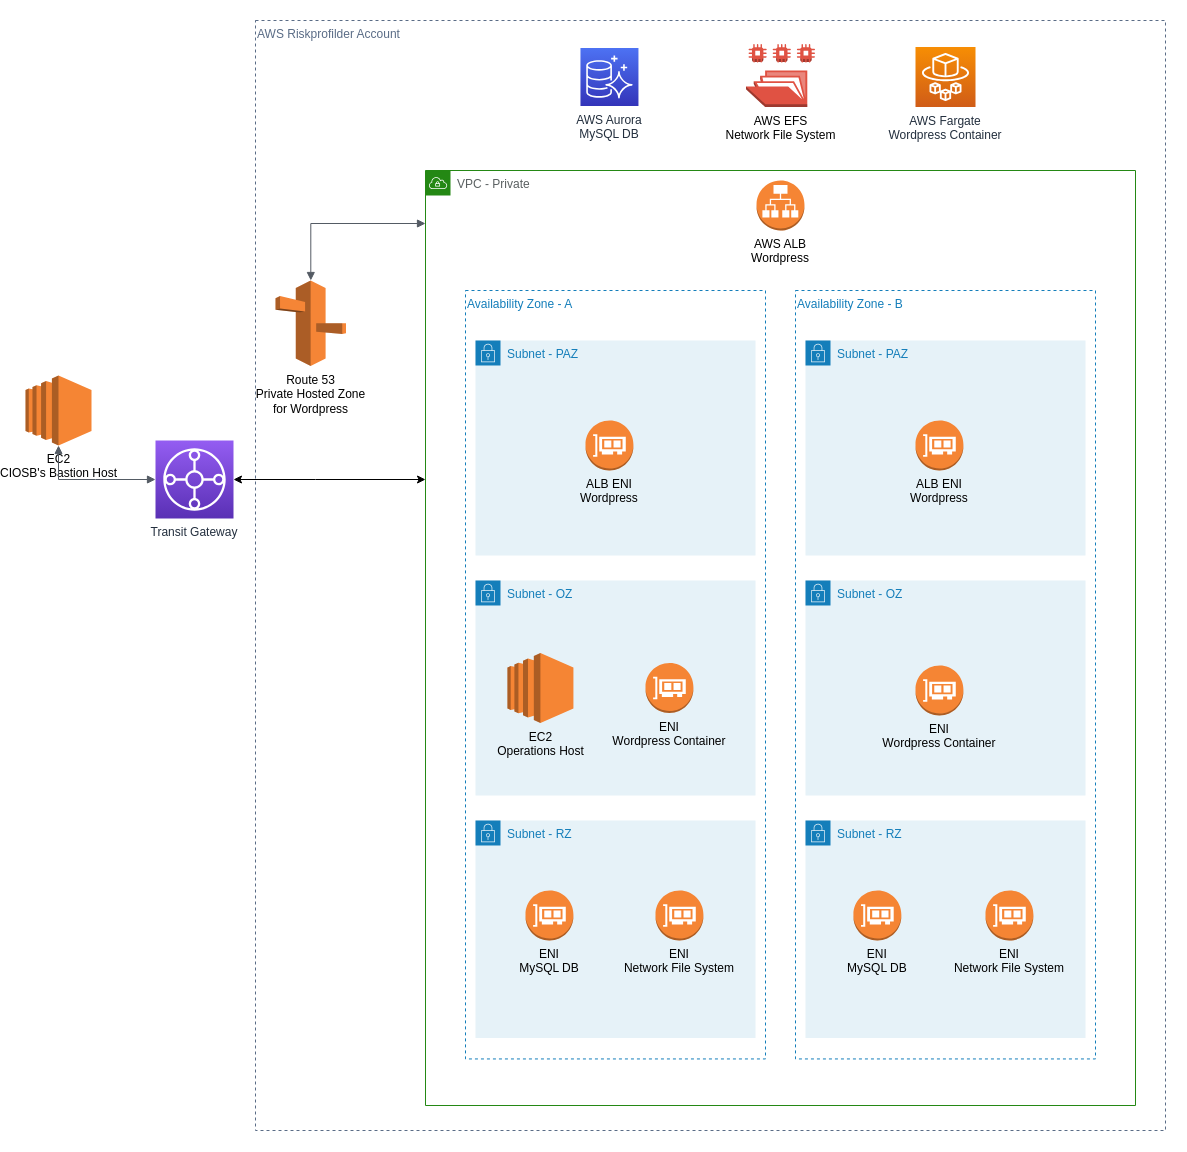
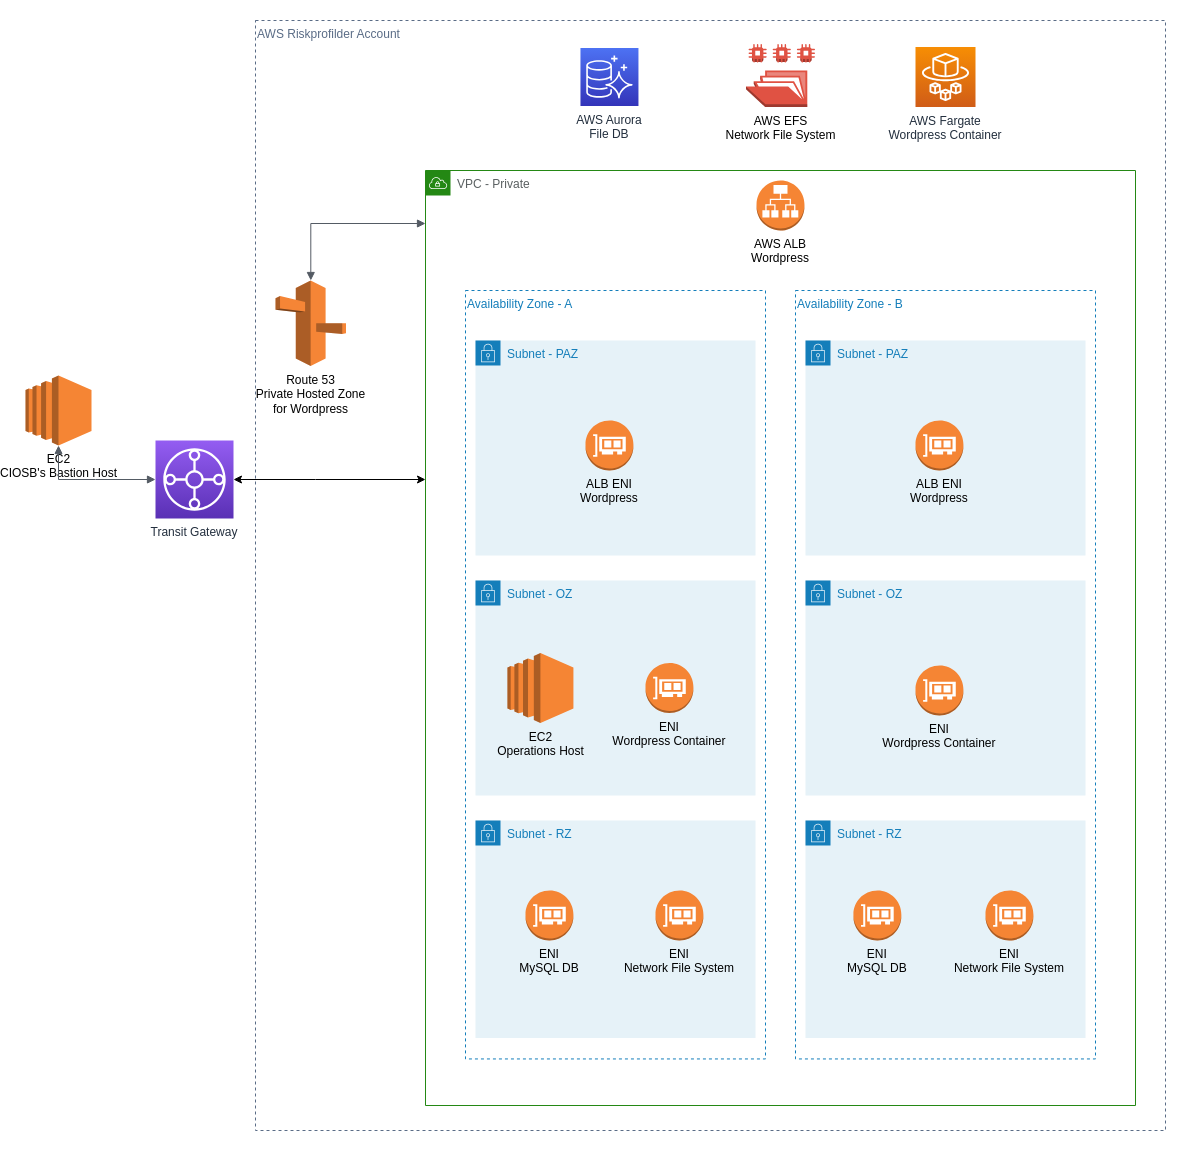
  <mxCell id="0" />
  <mxCell id="1" parent="0" />
  <mxCell id="2" value="AWS Riskprofilder Account" style="fillColor=none;strokeColor=#5A6C86;dashed=1;verticalAlign=top;fontStyle=0;fontColor=#5A6C86;align=left;" parent="1" vertex="1"><mxGeometry x="250" y="20" width="910" height="1110" as="geometry" /></mxCell>
  <mxCell id="3" value="Transit Gateway" style="outlineConnect=0;fontColor=#232F3E;gradientColor=#945DF2;gradientDirection=north;fillColor=#5A30B5;strokeColor=#ffffff;dashed=0;verticalLabelPosition=bottom;verticalAlign=top;align=center;fontSize=12;fontStyle=0;aspect=fixed;shape=mxgraph.aws4.resourceIcon;resIcon=mxgraph.aws4.transit_gateway;" parent="1" vertex="1"><mxGeometry x="150" y="440" width="78" height="78" as="geometry" /></mxCell>
  <mxCell id="4" value="" style="edgeStyle=orthogonalEdgeStyle;rounded=0;orthogonalLoop=1;jettySize=auto;startArrow=classic;startFill=1;" parent="1" source="3" target="6" edge="1"><mxGeometry relative="1" as="geometry"><mxPoint x="310" y="190" as="sourcePoint" /><mxPoint x="980" y="400" as="targetPoint" /><Array as="points"><mxPoint x="310" y="479" /><mxPoint x="310" y="479" /></Array></mxGeometry></mxCell>
  <mxCell id="5" value="AWS Fargate&#10;Wordpress Container" style="points=[[0,0,0],[0.25,0,0],[0.5,0,0],[0.75,0,0],[1,0,0],[0,1,0],[0.25,1,0],[0.5,1,0],[0.75,1,0],[1,1,0],[0,0.25,0],[0,0.5,0],[0,0.75,0],[1,0.25,0],[1,0.5,0],[1,0.75,0]];outlineConnect=0;fontColor=#232F3E;gradientColor=#F78E04;gradientDirection=north;fillColor=#D05C17;strokeColor=#ffffff;dashed=0;verticalLabelPosition=bottom;verticalAlign=top;align=center;fontSize=12;fontStyle=0;aspect=fixed;shape=mxgraph.aws4.resourceIcon;resIcon=mxgraph.aws4.fargate;" parent="1" vertex="1"><mxGeometry x="910" y="46.5" width="60" height="60" as="geometry" /></mxCell>
  <mxCell id="6" value="VPC - Private" style="points=[[0,0],[0.25,0],[0.5,0],[0.75,0],[1,0],[1,0.25],[1,0.5],[1,0.75],[1,1],[0.75,1],[0.5,1],[0.25,1],[0,1],[0,0.75],[0,0.5],[0,0.25]];outlineConnect=0;gradientColor=none;whiteSpace=wrap;fontSize=12;fontStyle=0;shape=mxgraph.aws4.group;grIcon=mxgraph.aws4.group_vpc;strokeColor=#248814;fillColor=none;verticalAlign=top;align=left;spacingLeft=30;dashed=0;fontColor=#5A6061;" parent="1" vertex="1"><mxGeometry x="420" y="170" width="710" height="935" as="geometry" /></mxCell>
  <mxCell id="7" value="Availability Zone - B" style="fillColor=none;strokeColor=#147EBA;dashed=1;verticalAlign=top;fontStyle=0;fontColor=#147EBA;align=left;" parent="1" vertex="1"><mxGeometry x="790" y="290" width="300" height="768.45" as="geometry" /></mxCell>
  <mxCell id="8" value="Availability Zone - A" style="fillColor=none;strokeColor=#147EBA;dashed=1;verticalAlign=top;fontStyle=0;fontColor=#147EBA;align=left;" parent="1" vertex="1"><mxGeometry x="460" y="290" width="300" height="768.45" as="geometry" /></mxCell>
  <mxCell id="9" value="Subnet - RZ" style="points=[[0,0],[0.25,0],[0.5,0],[0.75,0],[1,0],[1,0.25],[1,0.5],[1,0.75],[1,1],[0.75,1],[0.5,1],[0.25,1],[0,1],[0,0.75],[0,0.5],[0,0.25]];outlineConnect=0;gradientColor=none;whiteSpace=wrap;fontSize=12;fontStyle=0;shape=mxgraph.aws4.group;grIcon=mxgraph.aws4.group_security_group;grStroke=0;strokeColor=#147EBA;fillColor=#E6F2F8;verticalAlign=top;align=left;spacingLeft=30;fontColor=#147EBA;dashed=0;" parent="1" vertex="1"><mxGeometry x="470" y="820" width="280" height="217.41" as="geometry" /></mxCell>
  <mxCell id="10" value="Subnet - OZ" style="points=[[0,0],[0.25,0],[0.5,0],[0.75,0],[1,0],[1,0.25],[1,0.5],[1,0.75],[1,1],[0.75,1],[0.5,1],[0.25,1],[0,1],[0,0.75],[0,0.5],[0,0.25]];outlineConnect=0;gradientColor=none;whiteSpace=wrap;fontSize=12;fontStyle=0;shape=mxgraph.aws4.group;grIcon=mxgraph.aws4.group_security_group;grStroke=0;strokeColor=#147EBA;fillColor=#E6F2F8;verticalAlign=top;align=left;spacingLeft=30;fontColor=#147EBA;dashed=0;" parent="1" vertex="1"><mxGeometry x="470" y="580" width="280" height="215" as="geometry" /></mxCell>
  <mxCell id="11" value="Subnet - RZ" style="points=[[0,0],[0.25,0],[0.5,0],[0.75,0],[1,0],[1,0.25],[1,0.5],[1,0.75],[1,1],[0.75,1],[0.5,1],[0.25,1],[0,1],[0,0.75],[0,0.5],[0,0.25]];outlineConnect=0;gradientColor=none;whiteSpace=wrap;fontSize=12;fontStyle=0;shape=mxgraph.aws4.group;grIcon=mxgraph.aws4.group_security_group;grStroke=0;strokeColor=#147EBA;fillColor=#E6F2F8;verticalAlign=top;align=left;spacingLeft=30;fontColor=#147EBA;dashed=0;" parent="1" vertex="1"><mxGeometry x="800" y="820" width="280" height="217.41" as="geometry" /></mxCell>
  <mxCell id="12" value="Subnet - OZ" style="points=[[0,0],[0.25,0],[0.5,0],[0.75,0],[1,0],[1,0.25],[1,0.5],[1,0.75],[1,1],[0.75,1],[0.5,1],[0.25,1],[0,1],[0,0.75],[0,0.5],[0,0.25]];outlineConnect=0;gradientColor=none;whiteSpace=wrap;fontSize=12;fontStyle=0;shape=mxgraph.aws4.group;grIcon=mxgraph.aws4.group_security_group;grStroke=0;strokeColor=#147EBA;fillColor=#E6F2F8;verticalAlign=top;align=left;spacingLeft=30;fontColor=#147EBA;dashed=0;" parent="1" vertex="1"><mxGeometry x="800" y="580" width="280" height="215" as="geometry" /></mxCell>
- <mxCell id="13" value="AWS Aurora&#10;MySQL DB" style="points=[[0,0,0],[0.25,0,0],[0.5,0,0],[0.75,0,0],[1,0,0],[0,1,0],[0.25,1,0],[0.5,1,0],[0.75,1,0],[1,1,0],[0,0.25,0],[0,0.5,0],[0,0.75,0],[1,0.25,0],[1,0.5,0],[1,0.75,0]];outlineConnect=0;fontColor=#232F3E;gradientColor=#4D72F3;gradientDirection=north;fillColor=#3334B9;strokeColor=#ffffff;dashed=0;verticalLabelPosition=bottom;verticalAlign=top;align=center;fontSize=12;fontStyle=0;aspect=fixed;shape=mxgraph.aws4.resourceIcon;resIcon=mxgraph.aws4.aurora;" parent="1" vertex="1"><mxGeometry x="574.96" y="47.5" width="58" height="58" as="geometry" /></mxCell>
+ <mxCell id="13" value="AWS Aurora&#10;File DB" style="points=[[0,0,0],[0.25,0,0],[0.5,0,0],[0.75,0,0],[1,0,0],[0,1,0],[0.25,1,0],[0.5,1,0],[0.75,1,0],[1,1,0],[0,0.25,0],[0,0.5,0],[0,0.75,0],[1,0.25,0],[1,0.5,0],[1,0.75,0]];outlineConnect=0;fontColor=#232F3E;gradientColor=#4D72F3;gradientDirection=north;fillColor=#3334B9;strokeColor=#ffffff;dashed=0;verticalLabelPosition=bottom;verticalAlign=top;align=center;fontSize=12;fontStyle=0;aspect=fixed;shape=mxgraph.aws4.resourceIcon;resIcon=mxgraph.aws4.aurora;" parent="1" vertex="1"><mxGeometry x="574.96" y="47.5" width="58" height="58" as="geometry" /></mxCell>
  <mxCell id="14" value="AWS ALB&#10;Wordpress" style="outlineConnect=0;dashed=0;verticalLabelPosition=bottom;verticalAlign=top;align=center;shape=mxgraph.aws3.application_load_balancer;fillColor=#F58534;gradientColor=none;" vertex="1" parent="1"><mxGeometry x="751.04" y="180" width="47.92" height="50" as="geometry" /></mxCell>
  <mxCell id="15" value="EC2&lt;br&gt;CIOSB's Bastion Host" style="outlineConnect=0;dashed=0;verticalLabelPosition=bottom;verticalAlign=top;align=center;html=1;shape=mxgraph.aws3.ec2;fillColor=#F58534;gradientColor=none;" vertex="1" parent="1"><mxGeometry x="20" y="375" width="66" height="70" as="geometry" /></mxCell>
  <mxCell id="16" value="" style="edgeStyle=orthogonalEdgeStyle;html=1;endArrow=block;elbow=vertical;startArrow=block;startFill=1;endFill=1;strokeColor=#545B64;rounded=0;" edge="1" parent="1" source="15" target="3"><mxGeometry width="100" relative="1" as="geometry"><mxPoint x="310" y="700" as="sourcePoint" /><mxPoint x="410" y="700" as="targetPoint" /><Array as="points"><mxPoint x="90" y="479" /><mxPoint x="90" y="479" /></Array></mxGeometry></mxCell>
  <mxCell id="17" value="EC2&lt;br&gt;Operations Host" style="outlineConnect=0;dashed=0;verticalLabelPosition=bottom;verticalAlign=top;align=center;html=1;shape=mxgraph.aws3.ec2;fillColor=#F58534;gradientColor=none;" vertex="1" parent="1"><mxGeometry x="501.92" y="652.5" width="66" height="70" as="geometry" /></mxCell>
  <mxCell id="18" value="ENI&#10;MySQL DB" style="outlineConnect=0;dashed=0;verticalLabelPosition=bottom;verticalAlign=top;align=center;shape=mxgraph.aws3.elastic_network_interface;fillColor=#F58534;gradientColor=none;labelPosition=center;" vertex="1" parent="1"><mxGeometry x="520" y="890" width="47.92" height="50" as="geometry" /></mxCell>
  <mxCell id="19" value="ENI&#10;MySQL DB" style="outlineConnect=0;dashed=0;verticalLabelPosition=bottom;verticalAlign=top;align=center;shape=mxgraph.aws3.elastic_network_interface;fillColor=#F58534;gradientColor=none;labelPosition=center;" vertex="1" parent="1"><mxGeometry x="847.92" y="890" width="47.92" height="50" as="geometry" /></mxCell>
  <mxCell id="20" value="ENI&#10;Network File System" style="outlineConnect=0;dashed=0;verticalLabelPosition=bottom;verticalAlign=top;align=center;shape=mxgraph.aws3.elastic_network_interface;fillColor=#F58534;gradientColor=none;labelPosition=center;" vertex="1" parent="1"><mxGeometry x="650" y="890" width="47.92" height="50" as="geometry" /></mxCell>
  <mxCell id="21" value="ENI&#10;Network File System" style="outlineConnect=0;dashed=0;verticalLabelPosition=bottom;verticalAlign=top;align=center;shape=mxgraph.aws3.elastic_network_interface;fillColor=#F58534;gradientColor=none;labelPosition=center;" vertex="1" parent="1"><mxGeometry x="980" y="890" width="47.92" height="50" as="geometry" /></mxCell>
  <mxCell id="22" value="AWS EFS&lt;br&gt;Network File System" style="outlineConnect=0;dashed=0;verticalLabelPosition=bottom;verticalAlign=top;align=center;html=1;shape=mxgraph.aws3.efs_share;fillColor=#E05243;gradientColor=none;" vertex="1" parent="1"><mxGeometry x="740.5" y="43.5" width="69" height="63" as="geometry" /></mxCell>
  <mxCell id="23" value="ENI&#10;Wordpress Container" style="outlineConnect=0;dashed=0;verticalLabelPosition=bottom;verticalAlign=top;align=center;shape=mxgraph.aws3.elastic_network_interface;fillColor=#F58534;gradientColor=none;labelPosition=center;" vertex="1" parent="1"><mxGeometry x="640" y="662.5" width="47.92" height="50" as="geometry" /></mxCell>
  <mxCell id="24" value="ENI&#10;Wordpress Container" style="outlineConnect=0;dashed=0;verticalLabelPosition=bottom;verticalAlign=top;align=center;shape=mxgraph.aws3.elastic_network_interface;fillColor=#F58534;gradientColor=none;labelPosition=center;" vertex="1" parent="1"><mxGeometry x="910" y="665" width="47.92" height="50" as="geometry" /></mxCell>
  <mxCell id="25" value="Subnet - PAZ" style="points=[[0,0],[0.25,0],[0.5,0],[0.75,0],[1,0],[1,0.25],[1,0.5],[1,0.75],[1,1],[0.75,1],[0.5,1],[0.25,1],[0,1],[0,0.75],[0,0.5],[0,0.25]];outlineConnect=0;gradientColor=none;whiteSpace=wrap;fontSize=12;fontStyle=0;shape=mxgraph.aws4.group;grIcon=mxgraph.aws4.group_security_group;grStroke=0;strokeColor=#147EBA;fillColor=#E6F2F8;verticalAlign=top;align=left;spacingLeft=30;fontColor=#147EBA;dashed=0;" vertex="1" parent="1"><mxGeometry x="470" y="340" width="280" height="215" as="geometry" /></mxCell>
  <mxCell id="26" value="Subnet - PAZ" style="points=[[0,0],[0.25,0],[0.5,0],[0.75,0],[1,0],[1,0.25],[1,0.5],[1,0.75],[1,1],[0.75,1],[0.5,1],[0.25,1],[0,1],[0,0.75],[0,0.5],[0,0.25]];outlineConnect=0;gradientColor=none;whiteSpace=wrap;fontSize=12;fontStyle=0;shape=mxgraph.aws4.group;grIcon=mxgraph.aws4.group_security_group;grStroke=0;strokeColor=#147EBA;fillColor=#E6F2F8;verticalAlign=top;align=left;spacingLeft=30;fontColor=#147EBA;dashed=0;" vertex="1" parent="1"><mxGeometry x="800" y="340" width="280" height="215" as="geometry" /></mxCell>
  <mxCell id="27" value="ALB ENI&#10;Wordpress" style="outlineConnect=0;dashed=0;verticalLabelPosition=bottom;verticalAlign=top;align=center;shape=mxgraph.aws3.elastic_network_interface;fillColor=#F58534;gradientColor=none;labelPosition=center;" vertex="1" parent="1"><mxGeometry x="910" y="420" width="47.92" height="50" as="geometry" /></mxCell>
  <mxCell id="28" value="ALB ENI&#10;Wordpress" style="outlineConnect=0;dashed=0;verticalLabelPosition=bottom;verticalAlign=top;align=center;shape=mxgraph.aws3.elastic_network_interface;fillColor=#F58534;gradientColor=none;labelPosition=center;" vertex="1" parent="1"><mxGeometry x="580" y="420" width="47.92" height="50" as="geometry" /></mxCell>
  <mxCell id="29" value="Route 53&lt;br&gt;Private Hosted Zone&lt;br&gt;for Wordpress" style="outlineConnect=0;dashed=0;verticalLabelPosition=bottom;verticalAlign=top;align=center;html=1;shape=mxgraph.aws3.route_53;fillColor=#F58536;gradientColor=none;" vertex="1" parent="1"><mxGeometry x="270" y="280" width="70.5" height="85.5" as="geometry" /></mxCell>
  <mxCell id="30" value="" style="edgeStyle=orthogonalEdgeStyle;html=1;endArrow=block;elbow=vertical;startArrow=block;startFill=1;endFill=1;strokeColor=#545B64;rounded=0;" edge="1" parent="1" source="29" target="6"><mxGeometry width="100" relative="1" as="geometry"><mxPoint x="350.5" y="230" as="sourcePoint" /><mxPoint x="420" y="230" as="targetPoint" /><Array as="points"><mxPoint x="420" y="223" /><mxPoint x="420" y="223" /></Array></mxGeometry></mxCell>
